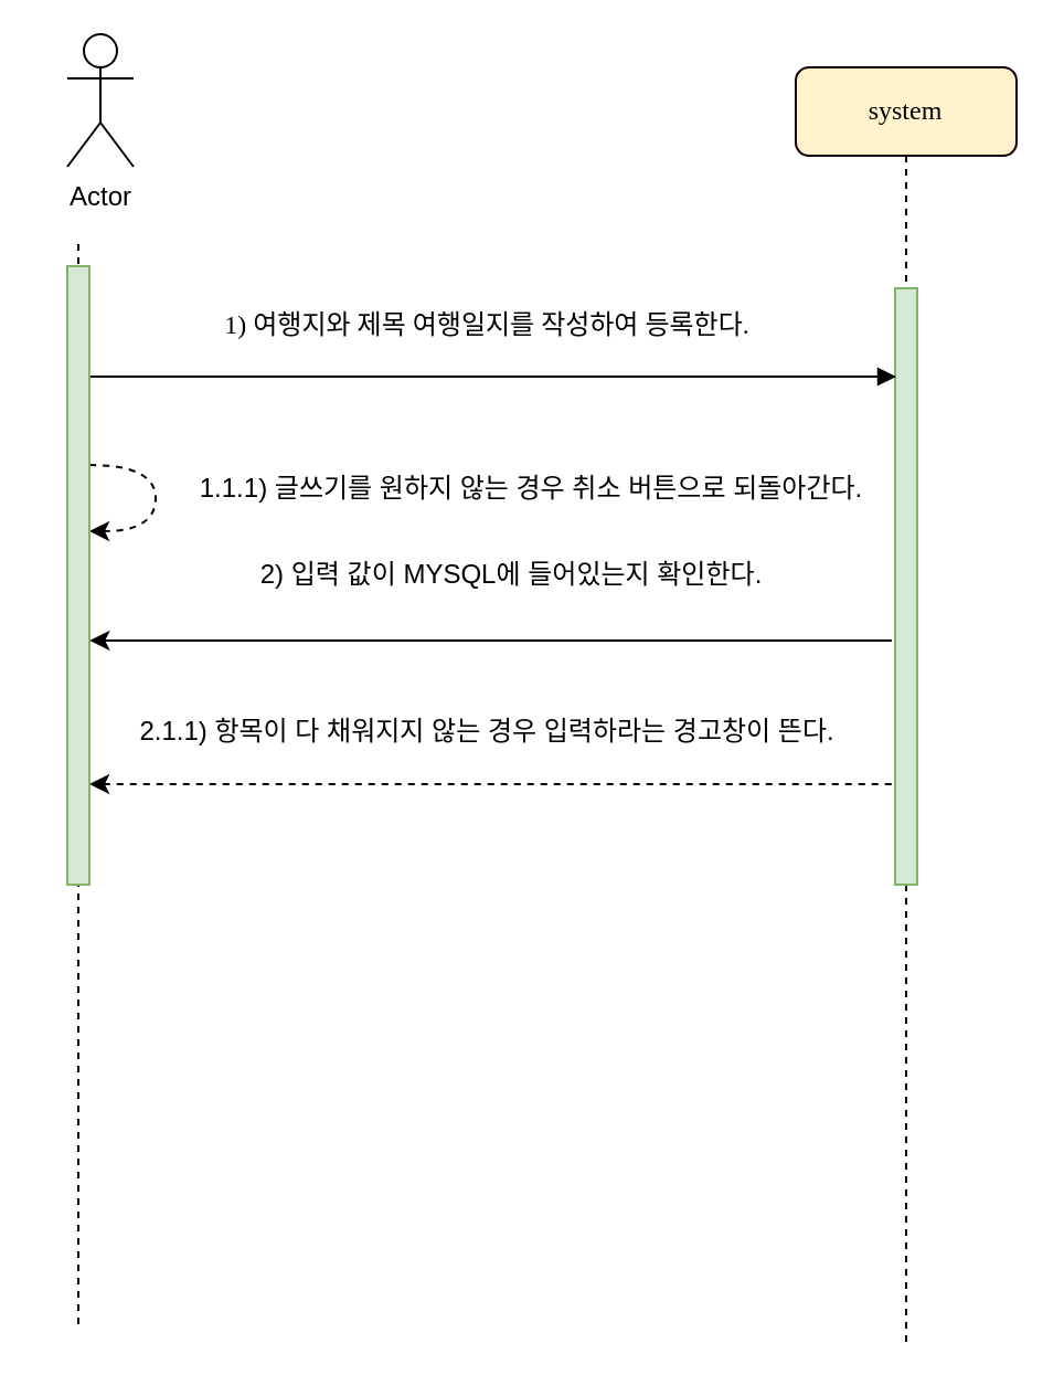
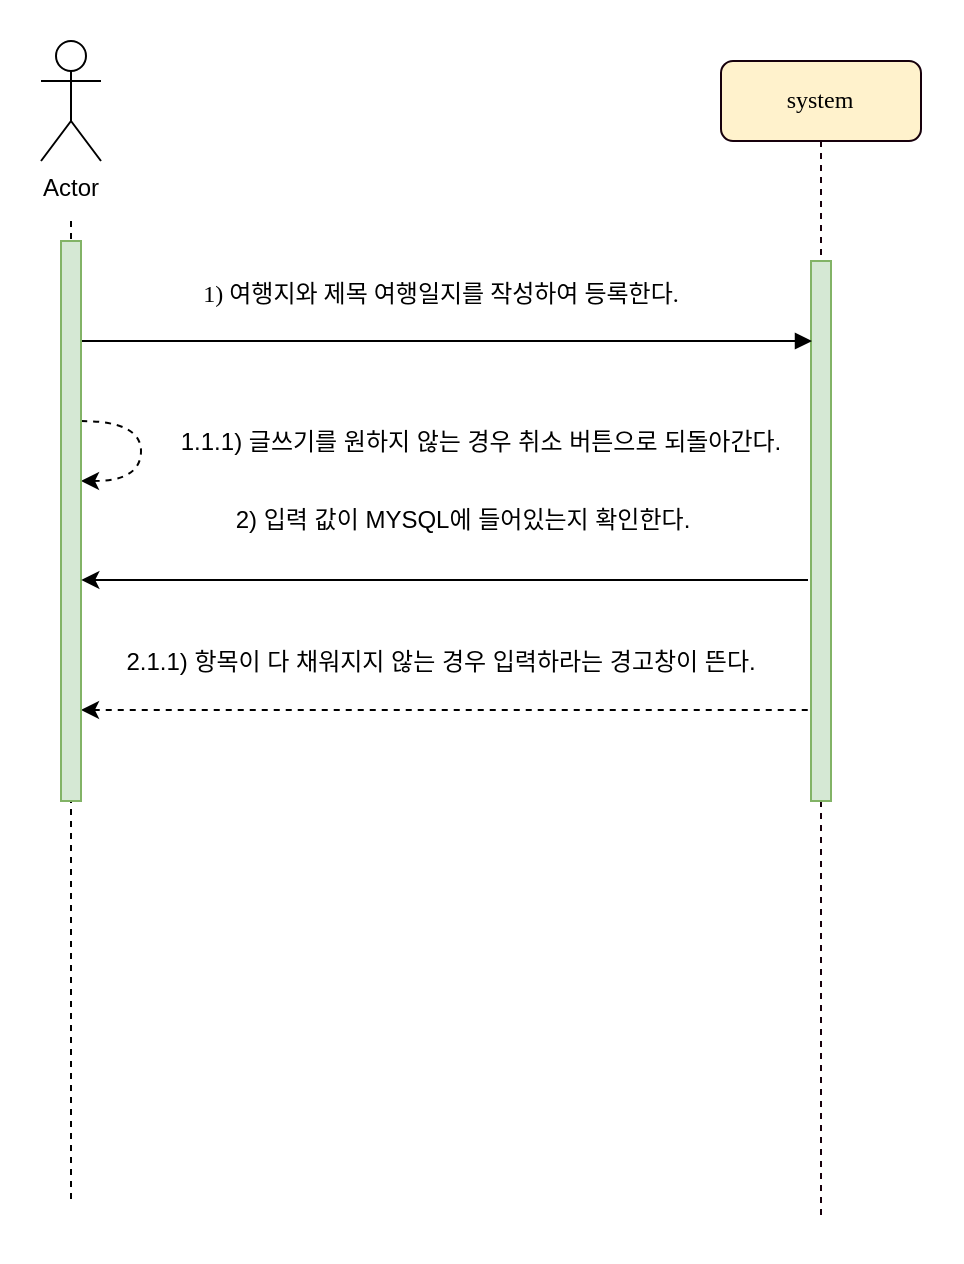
  <mxCell id="0" />
  <mxCell id="1" parent="0" />
  <mxCell id="2" value="" style="line;strokeWidth=1;direction=south;html=1;perimeter=backbonePerimeter;points=[];outlineConnect=0;dashed=1;" parent="1" vertex="1"><mxGeometry x="30" y="110" width="10" height="490" as="geometry" /></mxCell>
  <mxCell id="3" value="system" style="shape=umlLifeline;perimeter=lifelinePerimeter;whiteSpace=wrap;html=1;container=1;collapsible=0;recursiveResize=0;outlineConnect=0;rounded=1;shadow=0;comic=0;labelBackgroundColor=none;strokeColor=#17000C;strokeWidth=1;fillColor=#fff2cc;fontFamily=Verdana;fontSize=12;align=center;" parent="1" vertex="1"><mxGeometry x="360" y="30" width="100" height="580" as="geometry" /></mxCell>
  <mxCell id="4" value="" style="html=1;points=[];perimeter=orthogonalPerimeter;rounded=0;shadow=0;comic=0;labelBackgroundColor=none;strokeColor=#82b366;strokeWidth=1;fillColor=#d5e8d4;fontFamily=Verdana;fontSize=12;align=center;" parent="3" vertex="1"><mxGeometry x="45" y="100" width="10" height="270" as="geometry" /></mxCell>
  <mxCell id="5" value="&lt;p class=&quot;0&quot; style=&quot;line-height: 140%&quot;&gt;&lt;span lang=&quot;EN-US&quot; style=&quot;letter-spacing: 0pt ; font-size: 9.0pt&quot;&gt;1) &lt;/span&gt;&lt;span style=&quot;font-size: 9.0pt&quot;&gt;여행지와 제목 여행일지를 작성하여 등록한다&lt;/span&gt;&lt;span lang=&quot;EN-US&quot; style=&quot;letter-spacing: 0pt ; font-size: 9.0pt&quot;&gt;.&lt;/span&gt;&lt;/p&gt;" style="html=1;verticalAlign=bottom;endArrow=block;entryX=0;entryY=0;labelBackgroundColor=none;fontFamily=Verdana;fontSize=12;edgeStyle=elbowEdgeStyle;elbow=vertical;" parent="1" edge="1"><mxGeometry relative="1" as="geometry"><mxPoint x="35" y="170" as="sourcePoint" /><mxPoint x="405.5" y="170" as="targetPoint" /></mxGeometry></mxCell>
- <mxCell id="6" value="Actor" style="shape=umlActor;verticalLabelPosition=bottom;labelBackgroundColor=#ffffff;verticalAlign=top;html=1;outlineConnect=0;" parent="1" vertex="1"><mxGeometry x="30" y="15" width="30" height="60" as="geometry" /></mxCell>
+ <mxCell id="6" value="Actor" style="shape=umlActor;verticalLabelPosition=bottom;labelBackgroundColor=#ffffff;verticalAlign=top;html=1;outlineConnect=0;" parent="1" vertex="1"><mxGeometry x="20" y="20" width="30" height="60" as="geometry" /></mxCell>
  <mxCell id="7" style="edgeStyle=none;rounded=0;orthogonalLoop=1;jettySize=auto;html=1;endArrow=none;endFill=0;startArrow=classic;startFill=1;dashed=1;" edge="1" parent="1"><mxGeometry relative="1" as="geometry"><mxPoint x="40" y="354.5" as="sourcePoint" /><mxPoint x="405" y="354.5" as="targetPoint" /></mxGeometry></mxCell>
  <mxCell id="8" value="&lt;p class=&quot;0&quot; style=&quot;line-height: 140%&quot;&gt;&lt;span lang=&quot;EN-US&quot; style=&quot;letter-spacing: 0pt ; font-size: 9.0pt&quot;&gt;2.1.1) &lt;/span&gt;&lt;span style=&quot;font-size: 9.0pt&quot;&gt;항목이 다 채워지지 않는 경우 입력하라는 경고창이 뜬다&lt;/span&gt;&lt;span lang=&quot;EN-US&quot; style=&quot;letter-spacing: 0pt ; font-size: 9.0pt&quot;&gt;.&lt;/span&gt;&lt;/p&gt;" style="text;html=1;resizable=0;points=[];align=center;verticalAlign=middle;labelBackgroundColor=#ffffff;" vertex="1" connectable="0" parent="7"><mxGeometry x="0.273" y="-1" relative="1" as="geometry"><mxPoint x="-53" y="-25.5" as="offset" /></mxGeometry></mxCell>
  <mxCell id="9" style="edgeStyle=orthogonalEdgeStyle;curved=1;rounded=0;orthogonalLoop=1;jettySize=auto;html=1;dashed=1;startArrow=none;startFill=0;endArrow=classic;endFill=1;" edge="1" parent="1" target="11"><mxGeometry relative="1" as="geometry"><mxPoint x="50" y="240" as="targetPoint" /><mxPoint x="40" y="210.034" as="sourcePoint" /><Array as="points"><mxPoint x="70" y="210" /><mxPoint x="70" y="240" /></Array></mxGeometry></mxCell>
  <mxCell id="10" value="&lt;span lang=&quot;EN-US&quot; style=&quot;font-size: 9pt ; letter-spacing: 0pt&quot;&gt;1.1.1)&amp;nbsp;&lt;/span&gt;&lt;span style=&quot;font-size: 9pt&quot;&gt;글쓰기를 원하지 않는 경우 취소 버튼으로 되돌아간다&lt;/span&gt;&lt;span lang=&quot;EN-US&quot; style=&quot;font-size: 9pt ; letter-spacing: 0pt&quot;&gt;.&lt;/span&gt;" style="text;html=1;resizable=0;points=[];align=center;verticalAlign=middle;labelBackgroundColor=#ffffff;" vertex="1" connectable="0" parent="9"><mxGeometry x="-0.439" y="-6" relative="1" as="geometry"><mxPoint x="174.5" y="4" as="offset" /></mxGeometry></mxCell>
  <mxCell id="11" value="" style="html=1;points=[];perimeter=orthogonalPerimeter;fillColor=#d5e8d4;strokeColor=#82b366;" parent="1" vertex="1"><mxGeometry x="30" y="120" width="10" height="280" as="geometry" /></mxCell>
  <mxCell id="12" style="edgeStyle=none;rounded=0;orthogonalLoop=1;jettySize=auto;html=1;entryX=1.167;entryY=0.522;entryDx=0;entryDy=0;entryPerimeter=0;" edge="1" parent="1"><mxGeometry relative="1" as="geometry"><mxPoint x="403.5" y="289.46" as="sourcePoint" /><mxPoint x="40.17" y="289.46" as="targetPoint" /></mxGeometry></mxCell>
  <mxCell id="13" value="&lt;p class=&quot;0&quot; style=&quot;line-height: 140%&quot;&gt;&lt;span lang=&quot;EN-US&quot; style=&quot;letter-spacing: 0pt ; font-size: 9.0pt&quot;&gt;2) &lt;/span&gt;&lt;span style=&quot;font-size: 9.0pt&quot;&gt;입력 값이 &lt;/span&gt;&lt;span lang=&quot;EN-US&quot; style=&quot;letter-spacing: 0pt ; font-size: 9.0pt&quot;&gt;MYSQL&lt;/span&gt;&lt;span style=&quot;font-size: 9.0pt&quot;&gt;에 들어있는지 확인한다&lt;/span&gt;&lt;span lang=&quot;EN-US&quot; style=&quot;letter-spacing: 0pt ; font-size: 9.0pt&quot;&gt;.&lt;/span&gt;&lt;/p&gt;" style="text;html=1;resizable=0;points=[];align=center;verticalAlign=middle;labelBackgroundColor=#ffffff;" vertex="1" connectable="0" parent="12"><mxGeometry x="0.162" y="-3" relative="1" as="geometry"><mxPoint x="38" y="-26.5" as="offset" /></mxGeometry></mxCell>
